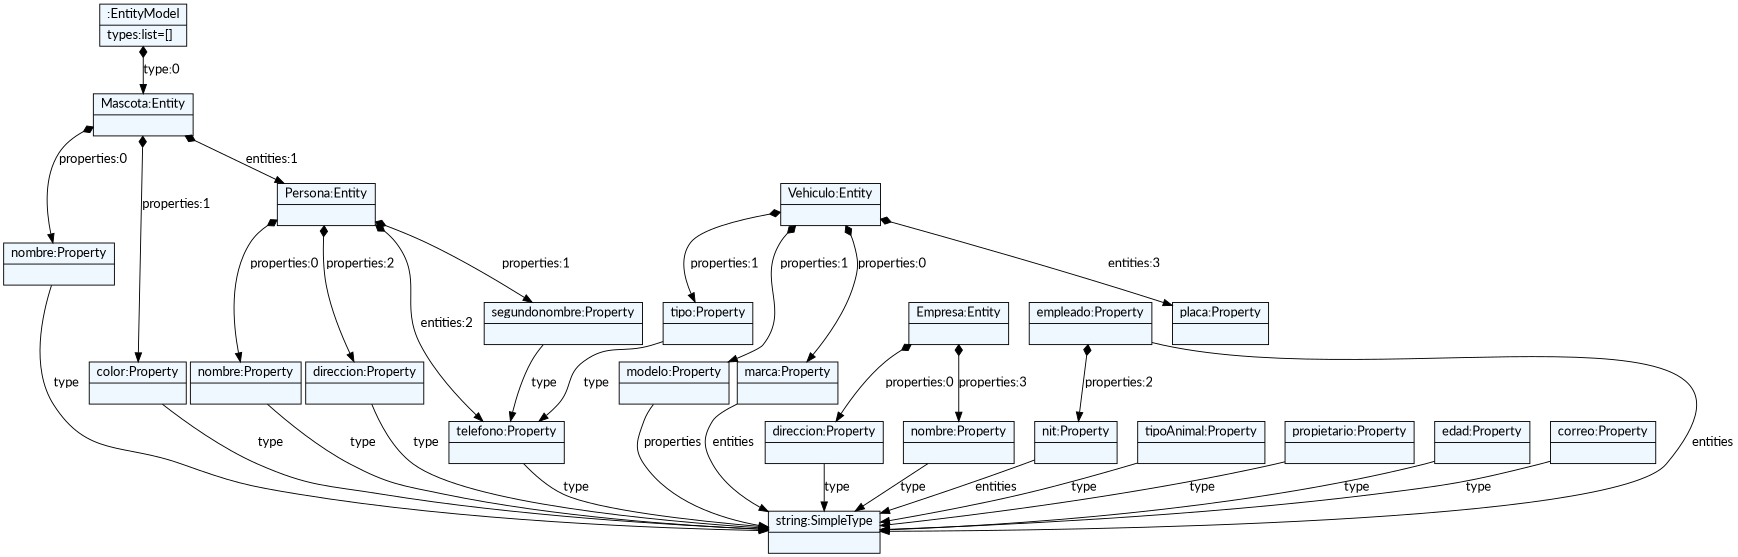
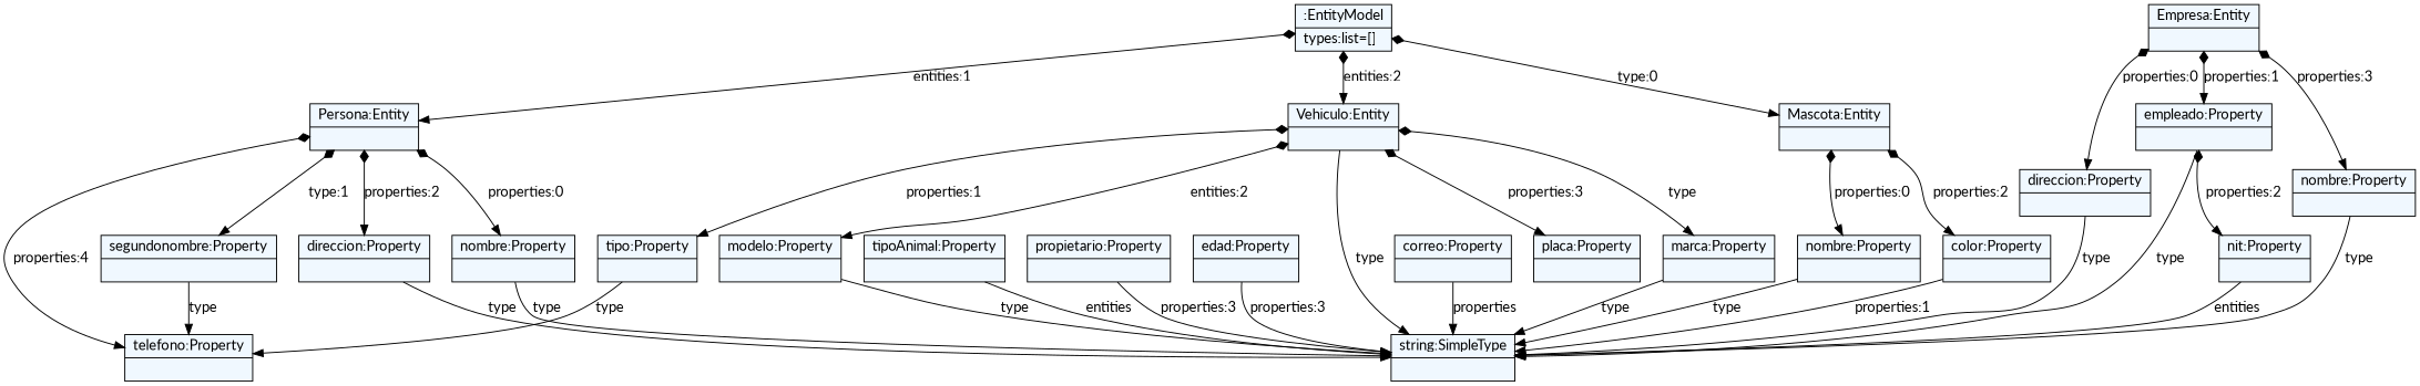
  digraph {
    fontname=Lato
    fontsize=8
    nodesep=0.3
    node [fillcolor=aliceblue fontname=Lato shape=record style=filled]
    edge [arrowtail=diamond dir=both fontname=Lato]
    n1 [label="{:EntityModel|types:list=[]\l}"]
    n2 [label="{Mascota:Entity|}"]
    n3 [label="{Persona:Entity|}"]
    n4 [label="{Vehiculo:Entity|}"]
    n5 [label="{nombre:Property|}"]
    n6 [label="{color:Property|}"]
    n7 [label="{nombre:Property|}"]
    n8 [label="{segundonombre:Property|}"]
    n9 [label="{direccion:Property|}"]
    n10 [label="{telefono:Property|}"]
    n11 [label="{marca:Property|}"]
    n12 [label="{modelo:Property|}"]
    n13 [label="{tipo:Property|}"]
    n14 [label="{placa:Property|}"]
    n15 [label="{Empresa:Entity|}"]
    n16 [label="{direccion:Property|}"]
    n17 [label="{empleado:Property|}"]
    n18 [label="{nombre:Property|}"]
    n19 [label="{string:SimpleType|}"]
    n20 [label="{tipoAnimal:Property|}"]
    n21 [label="{propietario:Property|}"]
    n22 [label="{edad:Property|}"]
    n23 [label="{correo:Property|}"]
    n24 [label="{nit:Property|}"]
    n1 -> n2 [label="type:0"]
-   n2 -> n3 [label="entities:1"]
+   n1 -> n3 [label="entities:1"]
+   n1 -> n4 [label="entities:2"]
    n2 -> n5 [label="properties:0"]
-   n2 -> n6 [label="properties:1"]
+   n2 -> n6 [label="properties:2"]
    n3 -> n7 [label="properties:0"]
-   n3 -> n8 [label="properties:1"]
+   n3 -> n8 [label="type:1"]
    n3 -> n9 [label="properties:2"]
-   n3 -> n10 [label="entities:2"]
-   n4 -> n11 [label="properties:0"]
-   n4 -> n12 [label="properties:1"]
+   n3 -> n10 [label="properties:4"]
+   n4 -> n11 [label=type]
+   n4 -> n12 [label="entities:2"]
    n4 -> n13 [label="properties:1"]
-   n4 -> n14 [label="entities:3"]
+   n4 -> n14 [label="properties:3"]
    n5 -> n19 [arrowtail=empty dir=black label=type]
-   n6 -> n19 [arrowtail=empty dir=black label=type]
+   n6 -> n19 [arrowtail=empty dir=black label="properties:1"]
    n7 -> n19 [arrowtail=empty dir=black label=type]
    n8 -> n10 [arrowtail=empty dir=black label=type]
    n9 -> n19 [arrowtail=empty dir=black label=type]
-   n10 -> n19 [arrowtail=empty dir=black label=type]
-   n11 -> n19 [arrowtail=empty dir=black label=entities]
-   n12 -> n19 [arrowtail=empty dir=black label=properties]
+   n4 -> n19 [arrowtail=empty dir=black label=type]
+   n11 -> n19 [arrowtail=empty dir=black label=type]
+   n12 -> n19 [arrowtail=empty dir=black label=type]
    n13 -> n10 [arrowtail=empty dir=black label=type]
    n15 -> n16 [label="properties:0"]
+   n15 -> n17 [label="properties:1"]
    n15 -> n18 [label="properties:3"]
    n16 -> n19 [arrowtail=empty dir=black label=type]
-   n17 -> n19 [arrowtail=empty dir=black label=entities]
+   n17 -> n19 [arrowtail=empty dir=black label=type]
    n17 -> n24 [label="properties:2"]
    n18 -> n19 [arrowtail=empty dir=black label=type]
-   n20 -> n19 [arrowtail=empty dir=black label=type]
-   n21 -> n19 [arrowtail=empty dir=black label=type]
-   n22 -> n19 [arrowtail=empty dir=black label=type]
-   n23 -> n19 [arrowtail=empty dir=black label=type]
+   n20 -> n19 [arrowtail=empty dir=black label=entities]
+   n21 -> n19 [arrowtail=empty dir=black label="properties:3"]
+   n22 -> n19 [arrowtail=empty dir=black label="properties:3"]
+   n23 -> n19 [arrowtail=empty dir=black label=properties]
    n24 -> n19 [arrowtail=empty dir=black label=entities]
  }
